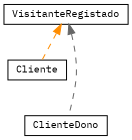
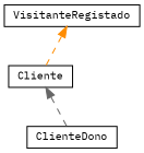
  digraph {
    fontname="IBM Plex Mono"
    node [color=black fillcolor=white fontname="IBM Plex Mono" fontsize=10 shape=record style=filled]
    edge [dir=back fontname="IBM Plex Mono" fontsize=10 labelfontname=Helvetica labelfontsize=10 style=dashed]
    n1 [height=0.2 label=VisitanteRegistado width=0.4]
    n2 [height=0.2 label=Cliente width=0.4]
    n3 [height=0.2 label=ClienteDono width=0.4]
    n1 -> n2 [color=darkorange]
-   n1 -> n3 [color=gray40]
+   n2 -> n3 [color=gray40]
  }
